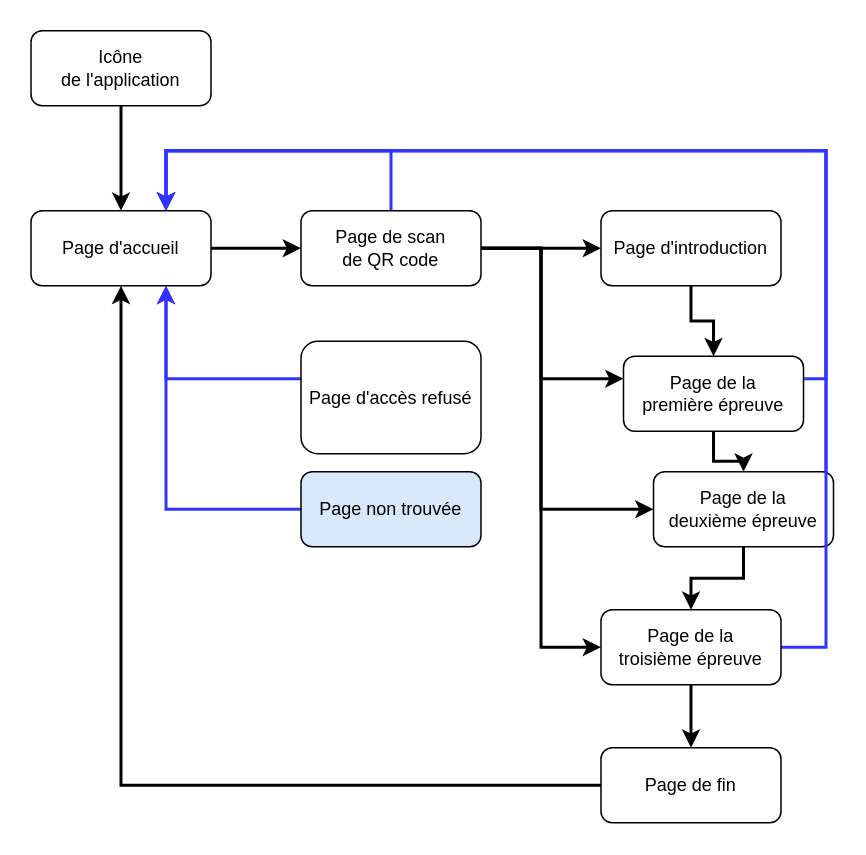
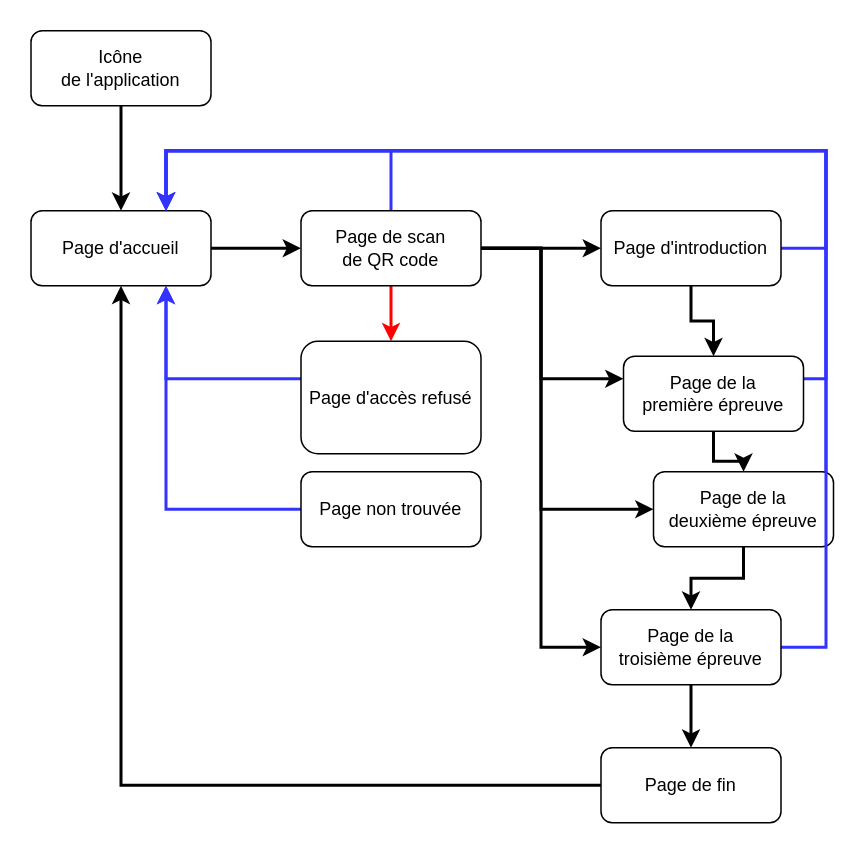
  <mxCell id="0" />
  <mxCell id="1" parent="0" />
  <mxCell id="2" style="edgeStyle=orthogonalEdgeStyle;rounded=0;orthogonalLoop=1;jettySize=auto;html=1;strokeWidth=2;" edge="1" parent="1" source="3" target="5"><mxGeometry relative="1" as="geometry" /></mxCell>
  <mxCell id="3" value="Icône&lt;br&gt;de l'application" style="rounded=1;whiteSpace=wrap;html=1;" vertex="1" parent="1"><mxGeometry x="20" y="20" width="120" height="50" as="geometry" /></mxCell>
  <mxCell id="4" style="edgeStyle=orthogonalEdgeStyle;rounded=0;orthogonalLoop=1;jettySize=auto;html=1;strokeWidth=2;" edge="1" parent="1" source="5" target="12"><mxGeometry relative="1" as="geometry" /></mxCell>
  <mxCell id="5" value="Page d'accueil" style="rounded=1;whiteSpace=wrap;html=1;" vertex="1" parent="1"><mxGeometry x="20" y="140" width="120" height="50" as="geometry" /></mxCell>
  <mxCell id="6" style="edgeStyle=orthogonalEdgeStyle;rounded=0;orthogonalLoop=1;jettySize=auto;html=1;strokeWidth=2;" edge="1" parent="1" source="12" target="15"><mxGeometry relative="1" as="geometry" /></mxCell>
  <mxCell id="7" style="edgeStyle=orthogonalEdgeStyle;rounded=0;orthogonalLoop=1;jettySize=auto;html=1;strokeWidth=2;" edge="1" parent="1" source="12" target="18"><mxGeometry relative="1" as="geometry"><Array as="points"><mxPoint x="360" y="165" /><mxPoint x="360" y="252" /></Array></mxGeometry></mxCell>
  <mxCell id="8" style="edgeStyle=orthogonalEdgeStyle;rounded=0;orthogonalLoop=1;jettySize=auto;html=1;strokeWidth=2;entryX=0;entryY=0.5;entryDx=0;entryDy=0;" edge="1" parent="1" source="12" target="21"><mxGeometry relative="1" as="geometry"><Array as="points"><mxPoint x="360" y="165" /><mxPoint x="360" y="339" /></Array></mxGeometry></mxCell>
  <mxCell id="9" style="edgeStyle=orthogonalEdgeStyle;rounded=0;orthogonalLoop=1;jettySize=auto;html=1;strokeWidth=2;exitX=1;exitY=0.5;exitDx=0;exitDy=0;" edge="1" parent="1" source="12" target="30"><mxGeometry relative="1" as="geometry"><Array as="points"><mxPoint x="360" y="165" /><mxPoint x="360" y="431" /></Array></mxGeometry></mxCell>
  <mxCell id="10" style="edgeStyle=orthogonalEdgeStyle;rounded=0;orthogonalLoop=1;jettySize=auto;html=1;strokeColor=#3333FF;strokeWidth=2;" edge="1" parent="1" source="12" target="5"><mxGeometry relative="1" as="geometry"><Array as="points"><mxPoint x="260" y="100" /><mxPoint x="110" y="100" /></Array></mxGeometry></mxCell>
+ <mxCell id="11" style="edgeStyle=orthogonalEdgeStyle;rounded=0;orthogonalLoop=1;jettySize=auto;html=1;strokeColor=#FF0000;strokeWidth=2;" edge="1" parent="1" source="12" target="25"><mxGeometry relative="1" as="geometry" /></mxCell>
  <mxCell id="12" value="Page de scan&lt;br&gt;de QR code" style="rounded=1;whiteSpace=wrap;html=1;" vertex="1" parent="1"><mxGeometry x="200" y="140" width="120" height="50" as="geometry" /></mxCell>
  <mxCell id="13" style="edgeStyle=orthogonalEdgeStyle;rounded=0;orthogonalLoop=1;jettySize=auto;html=1;strokeWidth=2;" edge="1" parent="1" source="15" target="18"><mxGeometry relative="1" as="geometry" /></mxCell>
+ <mxCell id="14" style="edgeStyle=orthogonalEdgeStyle;rounded=0;orthogonalLoop=1;jettySize=auto;html=1;strokeColor=#3333FF;strokeWidth=2;" edge="1" parent="1" source="15" target="5"><mxGeometry relative="1" as="geometry"><Array as="points"><mxPoint x="550" y="165" /><mxPoint x="550" y="100" /><mxPoint x="110" y="100" /></Array></mxGeometry></mxCell>
  <mxCell id="15" value="Page d'introduction" style="rounded=1;whiteSpace=wrap;html=1;" vertex="1" parent="1"><mxGeometry x="400" y="140" width="120" height="50" as="geometry" /></mxCell>
  <mxCell id="16" style="edgeStyle=orthogonalEdgeStyle;rounded=0;orthogonalLoop=1;jettySize=auto;html=1;strokeWidth=2;" edge="1" parent="1" source="18" target="21"><mxGeometry relative="1" as="geometry" /></mxCell>
  <mxCell id="17" style="edgeStyle=orthogonalEdgeStyle;rounded=0;orthogonalLoop=1;jettySize=auto;html=1;strokeColor=#3333FF;strokeWidth=2;" edge="1" parent="1" source="18" target="5"><mxGeometry relative="1" as="geometry"><Array as="points"><mxPoint x="550" y="252" /><mxPoint x="550" y="100" /><mxPoint x="110" y="100" /></Array></mxGeometry></mxCell>
  <mxCell id="18" value="Page de la&lt;br&gt;première épreuve" style="rounded=1;whiteSpace=wrap;html=1;" vertex="1" parent="1"><mxGeometry x="415" y="237" width="120" height="50" as="geometry" /></mxCell>
  <mxCell id="19" style="edgeStyle=orthogonalEdgeStyle;rounded=0;orthogonalLoop=1;jettySize=auto;html=1;strokeWidth=2;" edge="1" parent="1" source="21" target="30"><mxGeometry relative="1" as="geometry" /></mxCell>
  <mxCell id="20" style="edgeStyle=orthogonalEdgeStyle;rounded=0;orthogonalLoop=1;jettySize=auto;html=1;strokeColor=#3333FF;strokeWidth=2;exitX=1;exitY=0.5;exitDx=0;exitDy=0;" edge="1" parent="1" source="21" target="5"><mxGeometry relative="1" as="geometry"><Array as="points"><mxPoint x="550" y="339" /><mxPoint x="550" y="100" /><mxPoint x="110" y="100" /></Array></mxGeometry></mxCell>
  <mxCell id="21" value="Page de la &lt;br&gt;deuxième épreuve" style="rounded=1;whiteSpace=wrap;html=1;" vertex="1" parent="1"><mxGeometry x="435" y="314" width="120" height="50" as="geometry" /></mxCell>
  <mxCell id="22" style="edgeStyle=orthogonalEdgeStyle;rounded=0;orthogonalLoop=1;jettySize=auto;html=1;strokeWidth=2;" edge="1" parent="1" source="23" target="5"><mxGeometry relative="1" as="geometry"><Array as="points"><mxPoint x="80" y="523" /></Array></mxGeometry></mxCell>
  <mxCell id="23" value="Page de fin" style="rounded=1;whiteSpace=wrap;html=1;" vertex="1" parent="1"><mxGeometry x="400" y="498" width="120" height="50" as="geometry" /></mxCell>
  <mxCell id="24" style="edgeStyle=orthogonalEdgeStyle;rounded=0;orthogonalLoop=1;jettySize=auto;html=1;strokeColor=#3333FF;strokeWidth=2;" edge="1" parent="1" source="25" target="5"><mxGeometry relative="1" as="geometry"><Array as="points"><mxPoint x="110" y="252" /></Array></mxGeometry></mxCell>
  <mxCell id="25" value="Page d'accès refusé" style="rounded=1;whiteSpace=wrap;html=1;" vertex="1" parent="1"><mxGeometry x="200" y="227" width="120" height="75" as="geometry" /></mxCell>
  <mxCell id="26" style="edgeStyle=orthogonalEdgeStyle;rounded=0;orthogonalLoop=1;jettySize=auto;html=1;strokeColor=#3333FF;strokeWidth=2;exitX=0;exitY=0.5;exitDx=0;exitDy=0;" edge="1" parent="1" source="27" target="5"><mxGeometry relative="1" as="geometry"><Array as="points"><mxPoint x="110" y="339" /></Array></mxGeometry></mxCell>
- <mxCell id="27" value="Page non trouvée" style="rounded=1;whiteSpace=wrap;html=1;fillColor=#dae8fc;" vertex="1" parent="1"><mxGeometry x="200" y="314" width="120" height="50" as="geometry" /></mxCell>
+ <mxCell id="27" value="Page non trouvée" style="rounded=1;whiteSpace=wrap;html=1;" vertex="1" parent="1"><mxGeometry x="200" y="314" width="120" height="50" as="geometry" /></mxCell>
  <mxCell id="28" style="edgeStyle=orthogonalEdgeStyle;rounded=0;orthogonalLoop=1;jettySize=auto;html=1;strokeWidth=2;" edge="1" parent="1" source="30" target="23"><mxGeometry relative="1" as="geometry" /></mxCell>
  <mxCell id="29" style="edgeStyle=orthogonalEdgeStyle;rounded=0;orthogonalLoop=1;jettySize=auto;html=1;strokeColor=#3333FF;strokeWidth=2;" edge="1" parent="1" source="30" target="5"><mxGeometry relative="1" as="geometry"><Array as="points"><mxPoint x="550" y="431" /><mxPoint x="550" y="100" /><mxPoint x="110" y="100" /></Array></mxGeometry></mxCell>
  <mxCell id="30" value="Page de la &lt;br&gt;troisième épreuve" style="rounded=1;whiteSpace=wrap;html=1;" vertex="1" parent="1"><mxGeometry x="400" y="406" width="120" height="50" as="geometry" /></mxCell>
